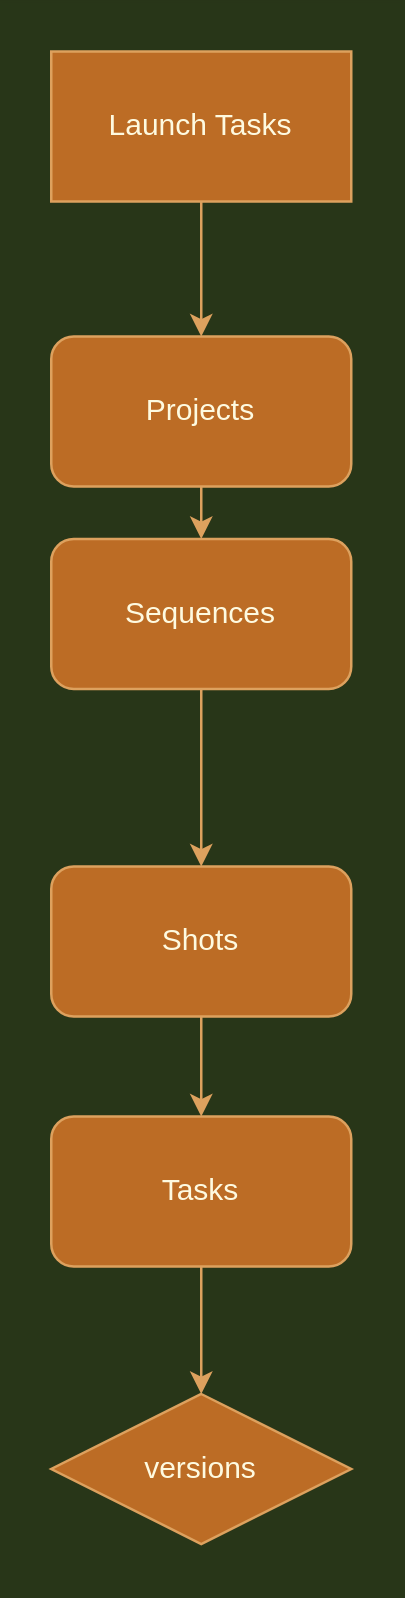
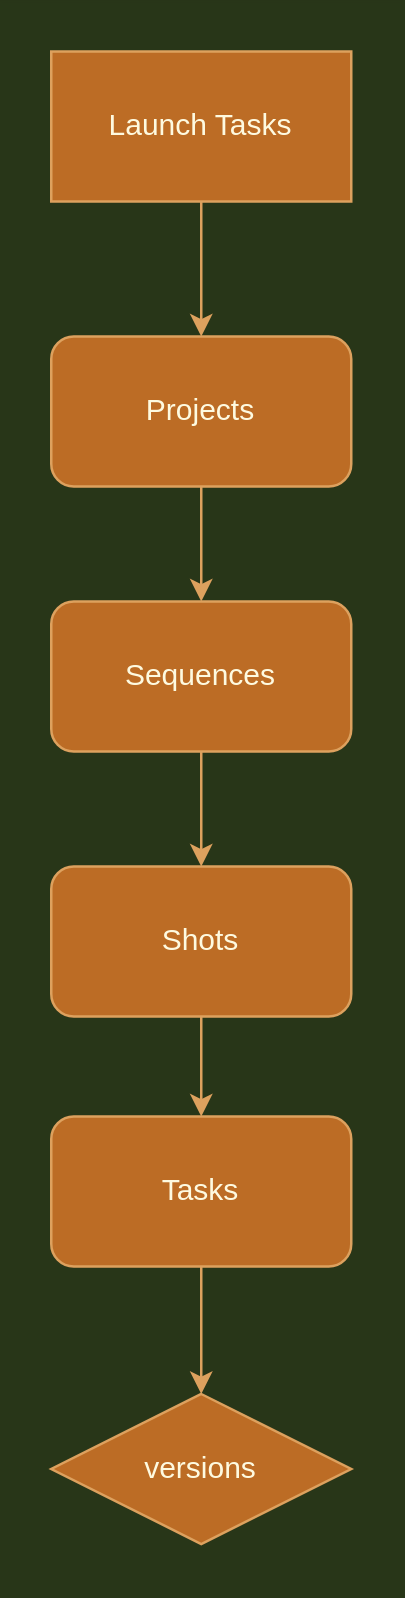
  <mxCell id="0" />
  <mxCell id="1" parent="0" />
  <mxCell id="2" style="edgeStyle=orthogonalEdgeStyle;curved=0;rounded=1;sketch=0;orthogonalLoop=1;jettySize=auto;html=1;entryX=0.5;entryY=0;entryDx=0;entryDy=0;fontColor=#FEFAE0;strokeColor=#DDA15E;fillColor=#BC6C25;" edge="1" parent="1" source="3" target="5"><mxGeometry relative="1" as="geometry" /></mxCell>
  <mxCell id="3" value="Launch Tasks" style="rounded=0;whiteSpace=wrap;html=1;sketch=0;fontColor=#FEFAE0;strokeColor=#DDA15E;fillColor=#BC6C25;" vertex="1" parent="1"><mxGeometry x="20" y="20" width="120" height="60" as="geometry" /></mxCell>
  <mxCell id="4" style="edgeStyle=orthogonalEdgeStyle;curved=0;rounded=1;sketch=0;orthogonalLoop=1;jettySize=auto;html=1;entryX=0.5;entryY=0;entryDx=0;entryDy=0;fontColor=#FEFAE0;strokeColor=#DDA15E;fillColor=#BC6C25;" edge="1" parent="1" source="5" target="7"><mxGeometry relative="1" as="geometry" /></mxCell>
  <mxCell id="5" value="Projects" style="rounded=1;whiteSpace=wrap;html=1;sketch=0;fontColor=#FEFAE0;strokeColor=#DDA15E;fillColor=#BC6C25;" vertex="1" parent="1"><mxGeometry x="20" y="134" width="120" height="60" as="geometry" /></mxCell>
  <mxCell id="6" style="edgeStyle=orthogonalEdgeStyle;curved=0;rounded=1;sketch=0;orthogonalLoop=1;jettySize=auto;html=1;entryX=0.5;entryY=0;entryDx=0;entryDy=0;fontColor=#FEFAE0;strokeColor=#DDA15E;fillColor=#BC6C25;" edge="1" parent="1" source="7" target="9"><mxGeometry relative="1" as="geometry" /></mxCell>
- <mxCell id="7" value="Sequences" style="rounded=1;whiteSpace=wrap;html=1;sketch=0;fontColor=#FEFAE0;strokeColor=#DDA15E;fillColor=#BC6C25;" vertex="1" parent="1"><mxGeometry x="20" y="215" width="120" height="60" as="geometry" /></mxCell>
+ <mxCell id="7" value="Sequences" style="rounded=1;whiteSpace=wrap;html=1;sketch=0;fontColor=#FEFAE0;strokeColor=#DDA15E;fillColor=#BC6C25;" vertex="1" parent="1"><mxGeometry x="20" y="240" width="120" height="60" as="geometry" /></mxCell>
  <mxCell id="8" value="" style="edgeStyle=orthogonalEdgeStyle;curved=0;rounded=1;sketch=0;orthogonalLoop=1;jettySize=auto;html=1;fontColor=#FEFAE0;strokeColor=#DDA15E;fillColor=#BC6C25;" edge="1" parent="1" source="9" target="11"><mxGeometry relative="1" as="geometry" /></mxCell>
  <mxCell id="9" value="Shots" style="rounded=1;whiteSpace=wrap;html=1;sketch=0;fontColor=#FEFAE0;strokeColor=#DDA15E;fillColor=#BC6C25;" vertex="1" parent="1"><mxGeometry x="20" y="346" width="120" height="60" as="geometry" /></mxCell>
  <mxCell id="10" style="edgeStyle=orthogonalEdgeStyle;curved=0;rounded=1;sketch=0;orthogonalLoop=1;jettySize=auto;html=1;fontColor=#FEFAE0;strokeColor=#DDA15E;fillColor=#BC6C25;" edge="1" parent="1" source="11" target="12"><mxGeometry relative="1" as="geometry" /></mxCell>
  <mxCell id="11" value="Tasks&lt;br&gt;" style="rounded=1;whiteSpace=wrap;html=1;sketch=0;fontColor=#FEFAE0;strokeColor=#DDA15E;fillColor=#BC6C25;" vertex="1" parent="1"><mxGeometry x="20" y="446" width="120" height="60" as="geometry" /></mxCell>
  <mxCell id="12" value="versions" style="rhombus;whiteSpace=wrap;html=1;sketch=0;fontColor=#FEFAE0;strokeColor=#DDA15E;fillColor=#BC6C25;" vertex="1" parent="1"><mxGeometry x="20" y="557" width="120" height="60" as="geometry" /></mxCell>
